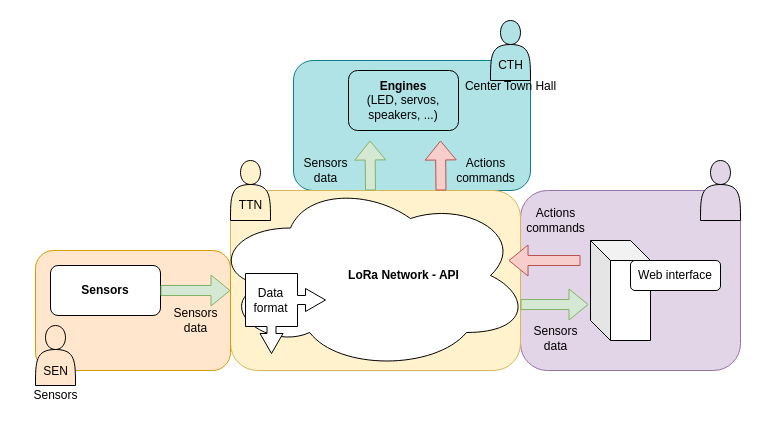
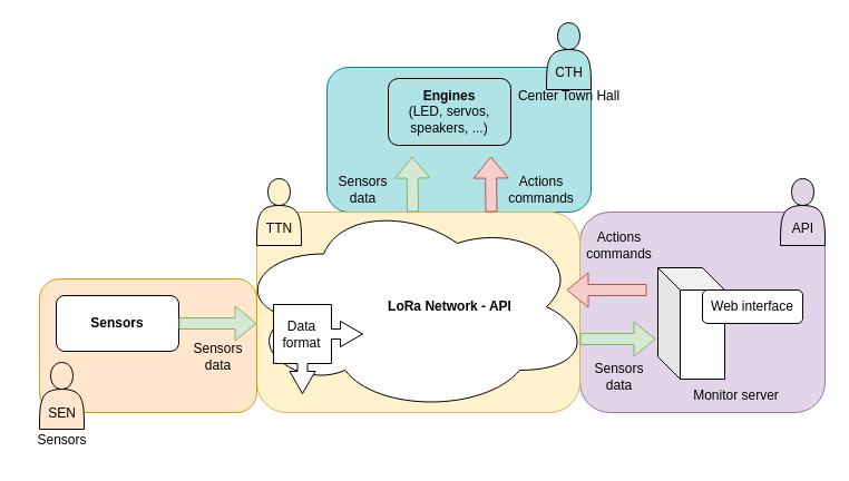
  <mxCell id="0" />
  <mxCell id="1" parent="0" />
  <mxCell id="2" value="" style="rounded=1;whiteSpace=wrap;html=1;fillColor=#b0e3e6;strokeColor=#0e8088;" vertex="1" parent="1"><mxGeometry x="293" y="60" width="237" height="130" as="geometry" /></mxCell>
  <mxCell id="3" value="" style="rounded=1;whiteSpace=wrap;html=1;strokeColor=#9673a6;fillColor=#e1d5e7;" vertex="1" parent="1"><mxGeometry x="520" y="190" width="220" height="180" as="geometry" /></mxCell>
  <mxCell id="4" value="" style="rounded=1;whiteSpace=wrap;html=1;strokeColor=#d6b656;fillColor=#fff2cc;" vertex="1" parent="1"><mxGeometry x="230" y="190" width="290" height="180" as="geometry" /></mxCell>
  <mxCell id="5" value="" style="rounded=1;whiteSpace=wrap;html=1;strokeColor=#d79b00;fillColor=#ffe6cc;" vertex="1" parent="1"><mxGeometry x="35" y="250" width="195" height="120" as="geometry" /></mxCell>
  <mxCell id="6" value="" style="ellipse;shape=cloud;whiteSpace=wrap;html=1;" vertex="1" parent="1"><mxGeometry x="210" y="180" width="320" height="190" as="geometry" /></mxCell>
  <mxCell id="7" value="&lt;div&gt;&lt;b&gt;Sensors&lt;/b&gt;&lt;/div&gt;" style="rounded=1;whiteSpace=wrap;html=1;" vertex="1" parent="1"><mxGeometry x="50" y="265" width="110" height="50" as="geometry" /></mxCell>
  <mxCell id="8" value="" style="shape=flexArrow;endArrow=classic;html=1;rounded=0;fillColor=#d5e8d4;strokeColor=#82b366;exitX=1;exitY=0.5;exitDx=0;exitDy=0;" edge="1" parent="1" source="7"><mxGeometry width="50" height="50" relative="1" as="geometry"><mxPoint x="180" y="340" as="sourcePoint" /><mxPoint x="230" y="290" as="targetPoint" /></mxGeometry></mxCell>
  <mxCell id="9" value="" style="html=1;shadow=0;dashed=0;align=center;verticalAlign=middle;shape=mxgraph.arrows2.calloutDouble90Arrow;dy1=4.5;dx1=20;dx2=52;dy2=53;arrowHead=7;" vertex="1" parent="1"><mxGeometry x="245" y="273" width="80" height="80" as="geometry" /></mxCell>
  <mxCell id="10" value="Data&lt;br&gt;format" style="text;html=1;align=center;verticalAlign=middle;resizable=0;points=[];autosize=1;strokeColor=none;fillColor=none;" vertex="1" parent="1"><mxGeometry x="240" y="280" width="60" height="40" as="geometry" /></mxCell>
  <mxCell id="11" value="&lt;b&gt;LoRa Network - API&lt;/b&gt;" style="text;html=1;align=center;verticalAlign=middle;resizable=0;points=[];autosize=1;strokeColor=none;fillColor=none;" vertex="1" parent="1"><mxGeometry x="333" y="260" width="140" height="30" as="geometry" /></mxCell>
  <mxCell id="12" value="" style="shape=cube;whiteSpace=wrap;html=1;boundedLbl=1;backgroundOutline=1;darkOpacity=0.05;darkOpacity2=0.1;size=20;" vertex="1" parent="1"><mxGeometry x="590" y="240" width="60" height="100" as="geometry" /></mxCell>
+ <mxCell id="13" value="Monitor server" style="text;html=1;align=center;verticalAlign=middle;resizable=0;points=[];autosize=1;strokeColor=none;fillColor=none;" vertex="1" parent="1"><mxGeometry x="610" y="340" width="100" height="30" as="geometry" /></mxCell>
  <mxCell id="14" value="" style="shape=flexArrow;endArrow=classic;html=1;rounded=0;entryX=-0.033;entryY=0.64;entryDx=0;entryDy=0;entryPerimeter=0;fillColor=#d5e8d4;strokeColor=#82b366;" edge="1" parent="1" target="12"><mxGeometry width="50" height="50" relative="1" as="geometry"><mxPoint x="520" y="304" as="sourcePoint" /><mxPoint x="540" y="340" as="targetPoint" /></mxGeometry></mxCell>
  <mxCell id="15" value="&lt;div&gt;Sensors&lt;/div&gt;&lt;div&gt;data&lt;/div&gt;" style="text;html=1;align=center;verticalAlign=middle;resizable=0;points=[];autosize=1;strokeColor=none;fillColor=none;" vertex="1" parent="1"><mxGeometry x="520" y="318" width="70" height="40" as="geometry" /></mxCell>
  <mxCell id="16" value="" style="shape=flexArrow;endArrow=classic;html=1;rounded=0;fillColor=#f8cecc;strokeColor=#b85450;" edge="1" parent="1"><mxGeometry width="50" height="50" relative="1" as="geometry"><mxPoint x="580" y="260" as="sourcePoint" /><mxPoint x="508.02" y="260" as="targetPoint" /></mxGeometry></mxCell>
  <mxCell id="17" value="&lt;div&gt;Actions&lt;/div&gt;&lt;div&gt;commands&lt;/div&gt;" style="text;html=1;align=center;verticalAlign=middle;resizable=0;points=[];autosize=1;strokeColor=none;fillColor=none;" vertex="1" parent="1"><mxGeometry x="510" y="200" width="90" height="40" as="geometry" /></mxCell>
  <mxCell id="18" value="&lt;div&gt;&lt;b&gt;Engines&lt;/b&gt;&lt;/div&gt;&lt;div&gt;(LED, servos, speakers, ...)&lt;/div&gt;" style="rounded=1;whiteSpace=wrap;html=1;fillColor=#b0e3e6;" vertex="1" parent="1"><mxGeometry x="348" y="70" width="110" height="60" as="geometry" /></mxCell>
  <mxCell id="19" value="" style="shape=flexArrow;endArrow=classic;html=1;rounded=0;entryX=0.25;entryY=1;entryDx=0;entryDy=0;fillColor=#d5e8d4;strokeColor=#82b366;" edge="1" parent="1"><mxGeometry width="50" height="50" relative="1" as="geometry"><mxPoint x="370" y="190" as="sourcePoint" /><mxPoint x="369.5" y="140" as="targetPoint" /></mxGeometry></mxCell>
  <mxCell id="20" value="&lt;div&gt;Sensors&lt;/div&gt;&lt;div&gt;data&lt;/div&gt;" style="text;html=1;align=center;verticalAlign=middle;resizable=0;points=[];autosize=1;strokeColor=none;fillColor=none;" vertex="1" parent="1"><mxGeometry x="160" y="300" width="70" height="40" as="geometry" /></mxCell>
  <mxCell id="21" value="&lt;div&gt;Sensors&lt;/div&gt;&lt;div&gt;data&lt;/div&gt;" style="text;html=1;align=center;verticalAlign=middle;resizable=0;points=[];autosize=1;strokeColor=none;fillColor=none;" vertex="1" parent="1"><mxGeometry x="290" y="150" width="70" height="40" as="geometry" /></mxCell>
  <mxCell id="22" value="" style="shape=flexArrow;endArrow=classic;html=1;rounded=0;entryX=0.25;entryY=1;entryDx=0;entryDy=0;fillColor=#f8cecc;strokeColor=#b85450;" edge="1" parent="1"><mxGeometry width="50" height="50" relative="1" as="geometry"><mxPoint x="440.5" y="190" as="sourcePoint" /><mxPoint x="440" y="140" as="targetPoint" /></mxGeometry></mxCell>
  <mxCell id="23" value="&lt;div&gt;Actions&lt;/div&gt;&lt;div&gt;commands&lt;/div&gt;" style="text;html=1;align=center;verticalAlign=middle;resizable=0;points=[];autosize=1;strokeColor=none;fillColor=none;" vertex="1" parent="1"><mxGeometry x="440" y="150" width="90" height="40" as="geometry" /></mxCell>
  <mxCell id="24" value="Web interface" style="rounded=1;whiteSpace=wrap;html=1;" vertex="1" parent="1"><mxGeometry x="630" y="260" width="90" height="30" as="geometry" /></mxCell>
  <mxCell id="25" value="" style="shape=actor;whiteSpace=wrap;html=1;fillColor=#fff2cc;strokeColor=#000000;" vertex="1" parent="1"><mxGeometry x="230" y="160" width="40" height="60" as="geometry" /></mxCell>
  <mxCell id="26" value="TTN" style="text;html=1;align=center;verticalAlign=middle;resizable=0;points=[];autosize=1;strokeColor=none;fillColor=none;" vertex="1" parent="1"><mxGeometry x="225" y="190" width="50" height="30" as="geometry" /></mxCell>
  <mxCell id="27" value="Sensors" style="text;html=1;align=center;verticalAlign=middle;resizable=0;points=[];autosize=1;strokeColor=none;fillColor=none;" vertex="1" parent="1"><mxGeometry x="20" y="380" width="70" height="30" as="geometry" /></mxCell>
  <mxCell id="28" value="" style="shape=actor;whiteSpace=wrap;html=1;fillColor=#e1d5e7;strokeColor=#000000;" vertex="1" parent="1"><mxGeometry x="700" y="160" width="40" height="60" as="geometry" /></mxCell>
+ <mxCell id="29" value="API" style="text;html=1;align=center;verticalAlign=middle;resizable=0;points=[];autosize=1;strokeColor=none;fillColor=none;" vertex="1" parent="1"><mxGeometry x="700" y="190" width="40" height="30" as="geometry" /></mxCell>
  <mxCell id="30" value="" style="shape=actor;whiteSpace=wrap;html=1;fillColor=#b0e3e6;strokeColor=#000000;" vertex="1" parent="1"><mxGeometry x="490" y="20" width="40" height="60" as="geometry" /></mxCell>
  <mxCell id="31" value="CTH" style="text;html=1;align=center;verticalAlign=middle;resizable=0;points=[];autosize=1;strokeColor=none;fillColor=none;" vertex="1" parent="1"><mxGeometry x="485" y="50" width="50" height="30" as="geometry" /></mxCell>
  <mxCell id="32" value="Center Town Hall" style="text;html=1;align=center;verticalAlign=middle;resizable=0;points=[];autosize=1;strokeColor=none;fillColor=none;" vertex="1" parent="1"><mxGeometry x="450" y="71" width="120" height="30" as="geometry" /></mxCell>
  <mxCell id="33" value="" style="shape=actor;whiteSpace=wrap;html=1;fillColor=#ffe6cc;strokeColor=#000000;" vertex="1" parent="1"><mxGeometry x="35" y="325" width="40" height="60" as="geometry" /></mxCell>
  <mxCell id="34" value="SEN" style="text;html=1;align=center;verticalAlign=middle;resizable=0;points=[];autosize=1;strokeColor=none;fillColor=none;" vertex="1" parent="1"><mxGeometry x="30" y="356" width="50" height="30" as="geometry" /></mxCell>
